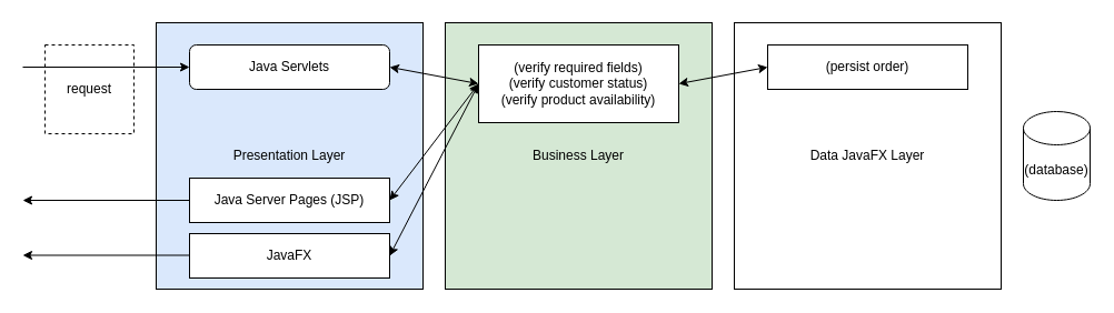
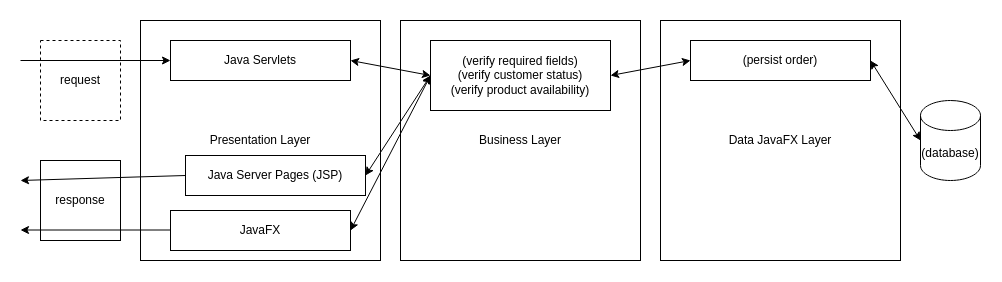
  <mxCell id="0" />
  <mxCell id="1" parent="0" />
- <mxCell id="2" value="Presentation Layer" style="whiteSpace=wrap;html=1;aspect=fixed;fillColor=#dae8fc;" vertex="1" parent="1"><mxGeometry x="140" y="20" width="240" height="240" as="geometry" /></mxCell>
- <mxCell id="3" value="Business Layer" style="whiteSpace=wrap;html=1;aspect=fixed;fillColor=#d5e8d4;" vertex="1" parent="1"><mxGeometry x="400" y="20" width="240" height="240" as="geometry" /></mxCell>
+ <mxCell id="2" value="Presentation Layer" style="whiteSpace=wrap;html=1;aspect=fixed;" vertex="1" parent="1"><mxGeometry x="140" y="20" width="240" height="240" as="geometry" /></mxCell>
+ <mxCell id="3" value="Business Layer" style="whiteSpace=wrap;html=1;aspect=fixed;" vertex="1" parent="1"><mxGeometry x="400" y="20" width="240" height="240" as="geometry" /></mxCell>
  <mxCell id="4" value="Data JavaFX Layer" style="whiteSpace=wrap;html=1;aspect=fixed;" vertex="1" parent="1"><mxGeometry x="660" y="20" width="240" height="240" as="geometry" /></mxCell>
  <mxCell id="5" value="(database)" style="shape=cylinder3;whiteSpace=wrap;html=1;boundedLbl=1;backgroundOutline=1;size=15;" vertex="1" parent="1"><mxGeometry x="920" y="100" width="60" height="80" as="geometry" /></mxCell>
  <mxCell id="6" value="(verify required fields)&lt;br&gt;(verify customer status)&lt;br&gt;(verify product availability)" style="rounded=0;whiteSpace=wrap;html=1;" vertex="1" parent="1"><mxGeometry x="430" y="40" width="180" height="70" as="geometry" /></mxCell>
  <mxCell id="7" value="(persist order)" style="rounded=0;whiteSpace=wrap;html=1;" vertex="1" parent="1"><mxGeometry x="690" y="40" width="180" height="40" as="geometry" /></mxCell>
  <mxCell id="8" value="JavaFX" style="rounded=0;whiteSpace=wrap;html=1;" vertex="1" parent="1"><mxGeometry x="170" y="210" width="180" height="40" as="geometry" /></mxCell>
- <mxCell id="9" value="Java Servlets" style="whiteSpace=wrap;html=1;rounded=1;" vertex="1" parent="1"><mxGeometry x="170" y="40" width="180" height="40" as="geometry" /></mxCell>
- <mxCell id="10" value="Java Server Pages (JSP)" style="rounded=0;whiteSpace=wrap;html=1;" vertex="1" parent="1"><mxGeometry x="170" y="160" width="180" height="40" as="geometry" /></mxCell>
+ <mxCell id="9" value="Java Servlets" style="rounded=0;whiteSpace=wrap;html=1;" vertex="1" parent="1"><mxGeometry x="170" y="40" width="180" height="40" as="geometry" /></mxCell>
+ <mxCell id="10" value="Java Server Pages (JSP)" style="rounded=0;whiteSpace=wrap;html=1;" vertex="1" parent="1"><mxGeometry x="185" y="155" width="180" height="40" as="geometry" /></mxCell>
  <mxCell id="11" value="" style="endArrow=classic;startArrow=classic;html=1;rounded=0;entryX=0;entryY=0.5;entryDx=0;entryDy=0;exitX=1;exitY=0.5;exitDx=0;exitDy=0;" edge="1" parent="1" source="9" target="6"><mxGeometry width="50" height="50" relative="1" as="geometry"><mxPoint x="340" y="110" as="sourcePoint" /><mxPoint x="390" y="60" as="targetPoint" /></mxGeometry></mxCell>
  <mxCell id="12" value="" style="endArrow=classic;startArrow=classic;html=1;rounded=0;entryX=0;entryY=0.5;entryDx=0;entryDy=0;exitX=1;exitY=0.5;exitDx=0;exitDy=0;" edge="1" parent="1" source="10" target="6"><mxGeometry width="50" height="50" relative="1" as="geometry"><mxPoint x="360" y="70" as="sourcePoint" /><mxPoint x="440" y="85" as="targetPoint" /></mxGeometry></mxCell>
  <mxCell id="13" value="" style="endArrow=classic;startArrow=classic;html=1;rounded=0;entryX=0;entryY=0.5;entryDx=0;entryDy=0;exitX=1;exitY=0.5;exitDx=0;exitDy=0;" edge="1" parent="1" source="8" target="6"><mxGeometry width="50" height="50" relative="1" as="geometry"><mxPoint x="360" y="190" as="sourcePoint" /><mxPoint x="440" y="85" as="targetPoint" /></mxGeometry></mxCell>
  <mxCell id="14" value="" style="endArrow=classic;startArrow=classic;html=1;rounded=0;exitX=1;exitY=0.5;exitDx=0;exitDy=0;entryX=0;entryY=0.5;entryDx=0;entryDy=0;" edge="1" parent="1" source="6" target="7"><mxGeometry width="50" height="50" relative="1" as="geometry"><mxPoint x="680" y="110" as="sourcePoint" /><mxPoint x="730" y="60" as="targetPoint" /></mxGeometry></mxCell>
+ <mxCell id="15" value="" style="endArrow=classic;startArrow=classic;html=1;rounded=0;entryX=1;entryY=0.5;entryDx=0;entryDy=0;exitX=0;exitY=0.5;exitDx=0;exitDy=0;exitPerimeter=0;" edge="1" parent="1" source="5" target="7"><mxGeometry width="50" height="50" relative="1" as="geometry"><mxPoint x="860" y="110" as="sourcePoint" /><mxPoint x="910" y="60" as="targetPoint" /></mxGeometry></mxCell>
  <mxCell id="16" value="request" style="whiteSpace=wrap;html=1;aspect=fixed;dashed=1;" vertex="1" parent="1"><mxGeometry x="40" y="40" width="80" height="80" as="geometry" /></mxCell>
+ <mxCell id="17" value="response" style="whiteSpace=wrap;html=1;aspect=fixed;" vertex="1" parent="1"><mxGeometry x="40" y="160" width="80" height="80" as="geometry" /></mxCell>
  <mxCell id="18" value="" style="endArrow=classic;html=1;rounded=0;entryX=0;entryY=0.5;entryDx=0;entryDy=0;" edge="1" parent="1" target="9"><mxGeometry width="50" height="50" relative="1" as="geometry"><mxPoint y="60" as="sourcePoint" x="20" /><mxPoint x="180" y="60" as="targetPoint" /></mxGeometry></mxCell>
  <mxCell id="19" value="" style="endArrow=classic;html=1;rounded=0;exitX=0;exitY=0.5;exitDx=0;exitDy=0;" edge="1" parent="1" source="10"><mxGeometry width="50" height="50" relative="1" as="geometry"><mxPoint x="130" y="110" as="sourcePoint" /><mxPoint y="180" as="targetPoint" x="20" /></mxGeometry></mxCell>
  <mxCell id="20" value="" style="endArrow=classic;html=1;rounded=0;exitX=0;exitY=0.5;exitDx=0;exitDy=0;" edge="1" parent="1"><mxGeometry width="50" height="50" relative="1" as="geometry"><mxPoint x="170" y="229.5" as="sourcePoint" /><mxPoint y="229.5" as="targetPoint" x="20" /></mxGeometry></mxCell>
